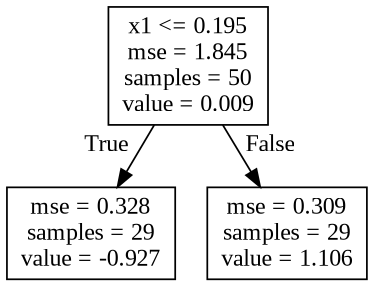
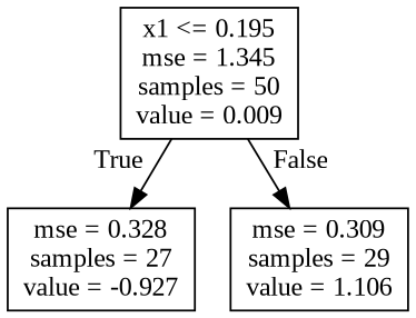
  digraph {
    fontname="Liberation Serif"
    node [fontname="Liberation Serif" shape=box]
    edge [fontname="Liberation Serif" labeldistance=2.5]
-   n1 [label="x1 <= 0.195\nmse = 1.845\nsamples = 50\nvalue = 0.009"]
-   n2 [label="mse = 0.328\nsamples = 29\nvalue = -0.927"]
+   n1 [label="x1 <= 0.195\nmse = 1.345\nsamples = 50\nvalue = 0.009"]
+   n2 [label="mse = 0.328\nsamples = 27\nvalue = -0.927"]
    n3 [label="mse = 0.309\nsamples = 29\nvalue = 1.106"]
    n1 -> n2 [headlabel=True labelangle=45]
    n1 -> n3 [headlabel=False labelangle=-45]
  }
